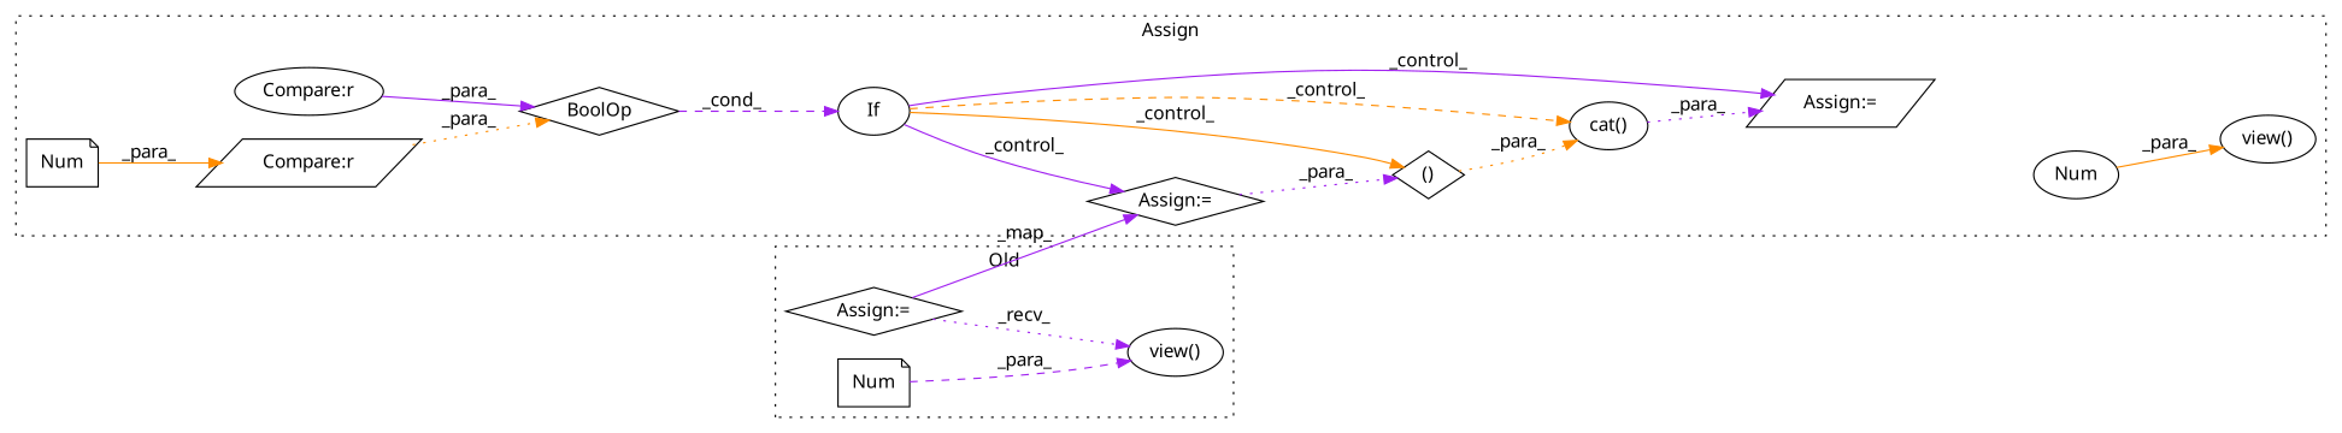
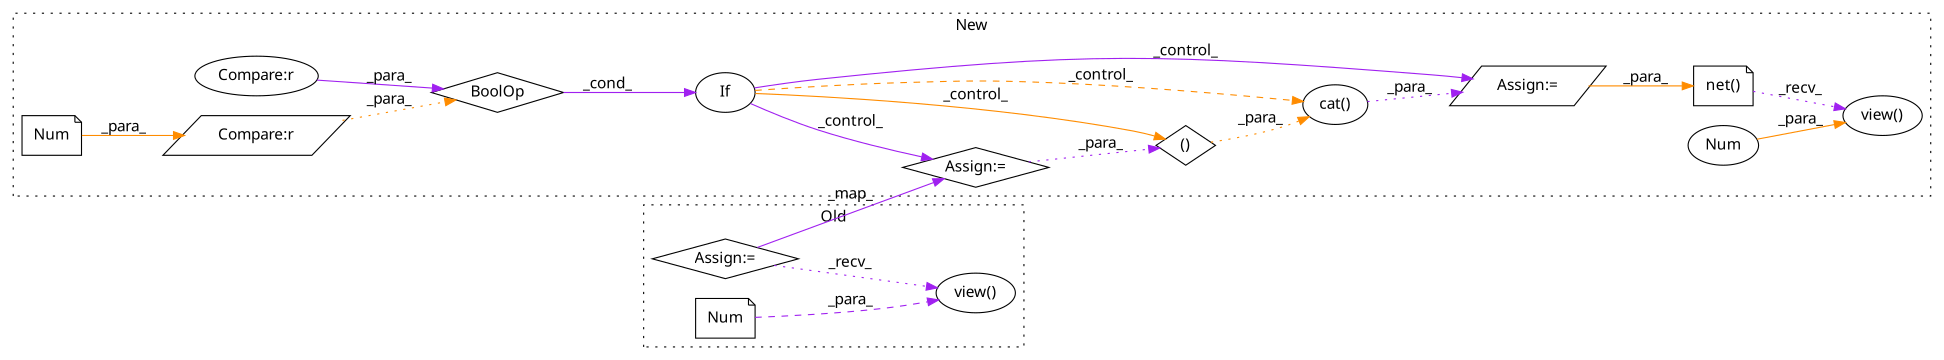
  digraph {
    fontname="Noto Sans"
    rankdir=LR
    node [a=75 fontname="Noto Sans" l=3 s=12068 shape=ellipse]
    edge [color=purple fontname="Noto Sans" style=solid]
    n1 [l="10,8" label="cat()" s="12207,12228"]
    n2 [a=68 label="Assign:=" s=12204 shape=parallelogram]
    n3 [a=54 label="()" s=12224 shape=diamond]
    n4 [a=96 label=If s=12065]
    n5 [a=40 l=17 label="Compare:r" shape=parallelogram]
    n6 [a=40 l=18 label="Compare:r" s=12090]
+   n7 [l="9,1" label="net()" s="12295,12305" shape=note]
    n8 [l="7,1" label="view()" s="12337,12352"]
    n9 [a=72 l=40 label=BoolOp shape=diamond]
    n10 [a=76 l=1 label=Num s=12084 shape=note]
    n11 [a=76 l=2 label=Num s=12350]
    n12 [a=68 label="Assign:=" s=12128 shape=diamond]
    n13 [l="7,1" label="view()" s="5593,5608"]
    n14 [a=76 l=2 label=Num s=5606 shape=note]
    n15 [a=68 label="Assign:=" s=5564 shape=diamond]
    subgraph cluster_1 {
-     label=Assign
+     label=New
      style=dotted
      n1
      n2
      n3
      n4
      n5
      n6
+     n7
      n8
      n9
      n10
      n11
      n12
    }
    subgraph cluster_2 {
      label=Old
      style=dotted
      n13
      n14
      n15
    }
    n1 -> n2 [label=_para_ style=dotted]
+   n2 -> n7 [color=darkorange label=_para_]
    n3 -> n1 [color=darkorange label=_para_ style=dotted]
    n4 -> n1 [color=darkorange label=_control_ style=dashed]
    n4 -> n2 [label=_control_]
    n4 -> n3 [color=darkorange label=_control_]
    n4 -> n12 [label=_control_]
    n5 -> n9 [color=darkorange label=_para_ style=dotted]
    n6 -> n9 [label=_para_]
-   n9 -> n4 [label=_cond_ style=dashed]
+   n7 -> n8 [label=_recv_ style=dotted]
+   n9 -> n4 [label=_cond_]
    n10 -> n5 [color=darkorange label=_para_]
    n11 -> n8 [color=darkorange label=_para_]
    n12 -> n3 [label=_para_ style=dotted]
    n14 -> n13 [label=_para_ style=dashed]
    n15 -> n12 [label=_map_]
    n15 -> n13 [label=_recv_ style=dotted]
  }
